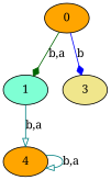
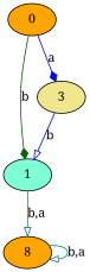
  digraph {
    d2tdocpreamble="\usetikzlibrary{automata}"
    d2tfigpreamble="\tikzstyle{every state}= [ draw=blue!50,very thick,fill=blue!20]  \tikzstyle{auto}= [fill=white]"
    fontname="Noto Serif"
    ranksep=0.5
    node [fillcolor=orange fontname="Noto Serif" style="state,filled"]
    edge [arrowhead=onormal color=blue fontname="Noto Serif" lblstyle=auto topath="bend right"]
    n1 [label=0]
    n2 [fillcolor=aquamarine label=1]
    n3 [fillcolor=khaki label=3 style="state, initial,filled"]
-   n4 [label=4 style="state, accepting,filled"]
-   n1 -> n2 [arrowhead=diamond color=darkgreen label="b,a"]
-   n1 -> n3 [arrowhead=diamond label=b]
+   n4 [label=8 style="state, accepting,filled"]
+   n1 -> n2 [arrowhead=diamond color=darkgreen label=b]
+   n1 -> n3 [arrowhead=diamond label=a]
    n2 -> n4 [color=teal label="b,a"]
+   n3 -> n2 [label=b]
    n4 -> n4 [color=teal label="b,a" topath="loop above"]
  }
